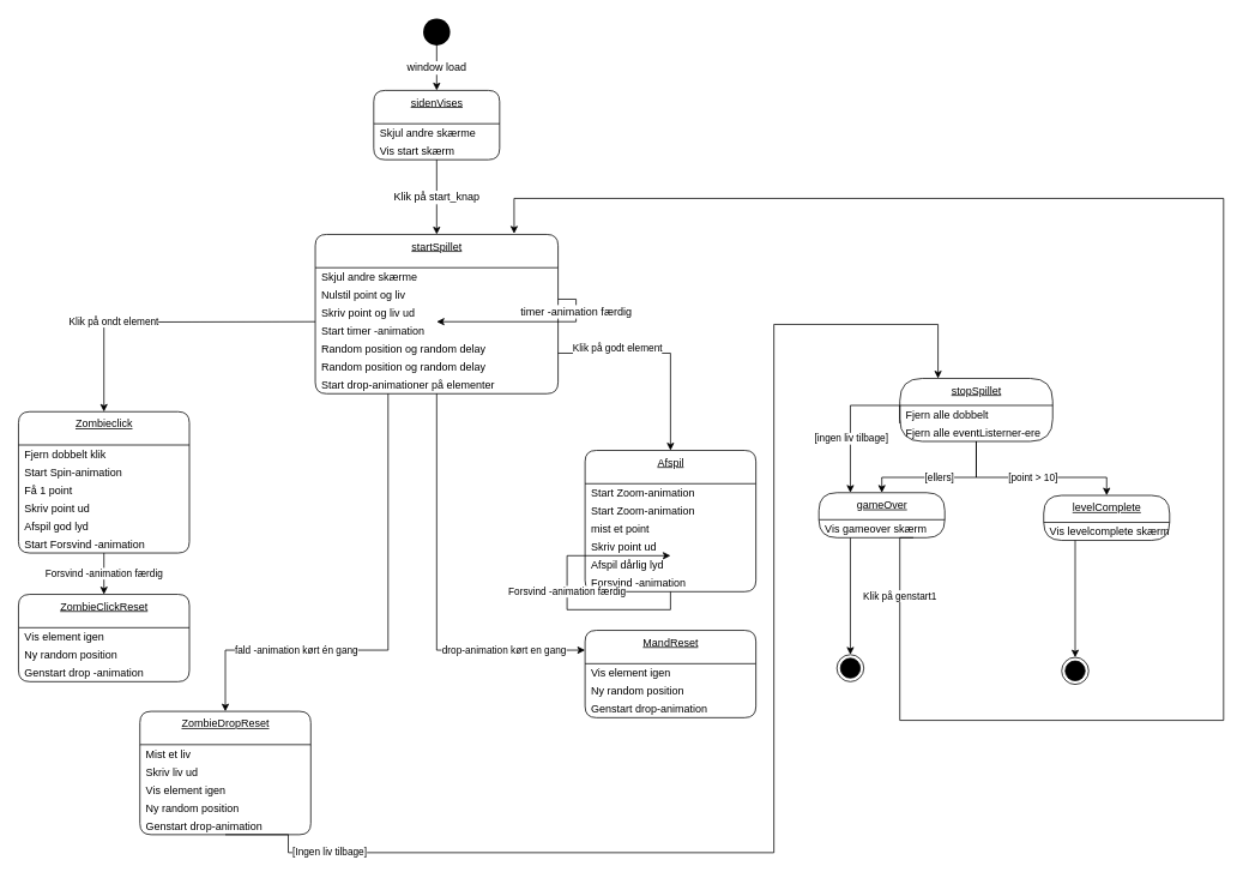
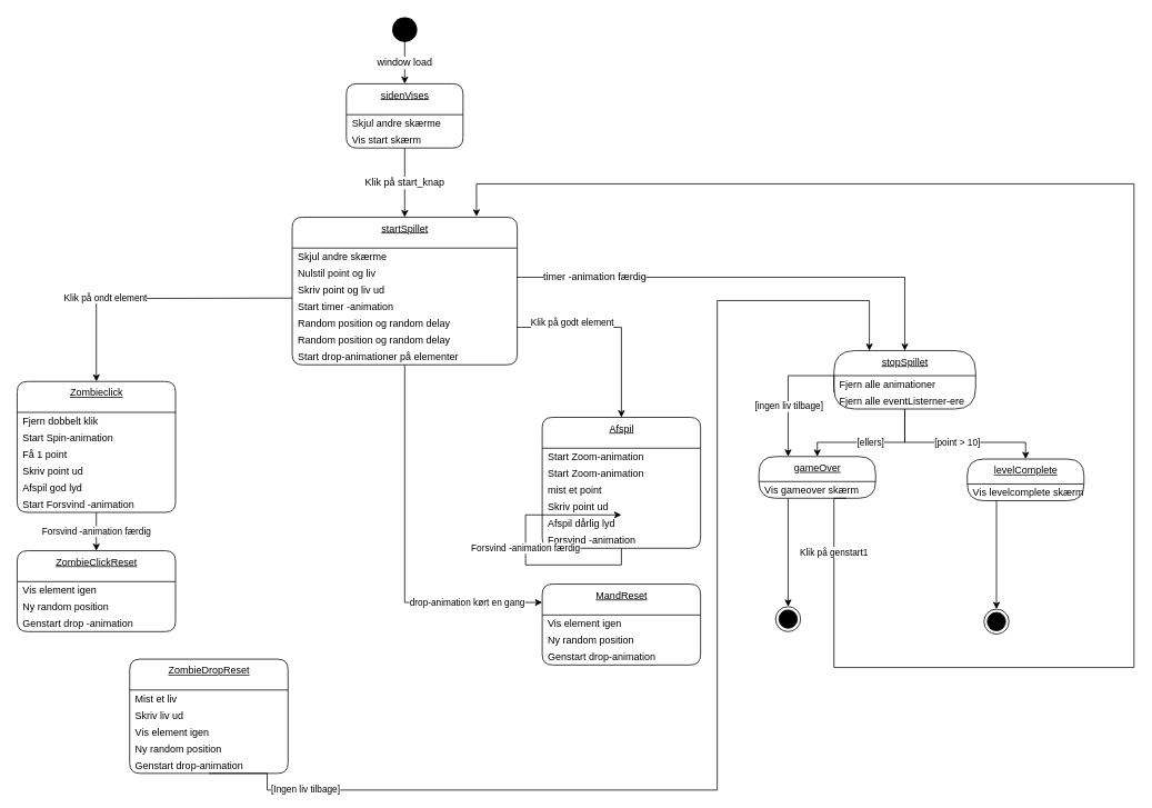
  <mxCell id="0" />
  <mxCell id="1" parent="0" />
  <mxCell id="2" value="&lt;span style=&quot;font-size: 12px&quot;&gt;window load&lt;/span&gt;" style="edgeStyle=orthogonalEdgeStyle;rounded=0;orthogonalLoop=1;jettySize=auto;html=1;exitX=0.5;exitY=1;exitDx=0;exitDy=0;entryX=0.5;entryY=0;entryDx=0;entryDy=0;" parent="1" source="3" target="20" edge="1"><mxGeometry relative="1" as="geometry"><mxPoint x="270" y="100" as="targetPoint" /></mxGeometry></mxCell>
  <mxCell id="3" value="" style="ellipse;fillColor=#000000;strokeColor=none;" parent="1" vertex="1"><mxGeometry x="470" width="30" height="30" as="geometry" y="20" /></mxCell>
  <mxCell id="4" value="startSpillet" style="swimlane;fontStyle=4;align=center;verticalAlign=top;childLayout=stackLayout;horizontal=1;startSize=37;horizontalStack=0;resizeParent=1;resizeParentMax=0;resizeLast=0;collapsible=0;marginBottom=0;html=1;rounded=1;absoluteArcSize=1;arcSize=25;" parent="1" vertex="1"><mxGeometry x="350" y="260" width="270" height="177" as="geometry" /></mxCell>
  <mxCell id="5" value="Skjul andre skærme" style="fillColor=none;strokeColor=none;align=left;verticalAlign=middle;spacingLeft=5;" parent="4" vertex="1"><mxGeometry y="37" width="270" height="20" as="geometry" /></mxCell>
  <mxCell id="6" value="Nulstil point og liv" style="fillColor=none;strokeColor=none;align=left;verticalAlign=middle;spacingLeft=5;" parent="4" vertex="1"><mxGeometry y="57" width="270" height="20" as="geometry" /></mxCell>
  <mxCell id="7" value="Skriv point og liv ud" style="fillColor=none;strokeColor=none;align=left;verticalAlign=middle;spacingLeft=5;" parent="4" vertex="1"><mxGeometry y="77" width="270" height="20" as="geometry" /></mxCell>
  <mxCell id="8" value="Start timer -animation" style="fillColor=none;strokeColor=none;align=left;verticalAlign=middle;spacingLeft=5;" parent="4" vertex="1"><mxGeometry y="97" width="270" height="20" as="geometry" /></mxCell>
  <mxCell id="9" value="Random position og random delay" style="fillColor=none;strokeColor=none;align=left;verticalAlign=middle;spacingLeft=5;" parent="4" vertex="1"><mxGeometry y="117" width="270" height="20" as="geometry" /></mxCell>
  <mxCell id="10" value="Random position og random delay" style="fillColor=none;strokeColor=none;align=left;verticalAlign=middle;spacingLeft=5;" parent="4" vertex="1"><mxGeometry y="137" width="270" height="20" as="geometry" /></mxCell>
  <mxCell id="11" value="Start drop-animationer på elementer" style="fillColor=none;strokeColor=none;align=left;verticalAlign=middle;spacingLeft=5;" parent="4" vertex="1"><mxGeometry y="157" width="270" height="20" as="geometry" /></mxCell>
  <mxCell id="12" value="&lt;span style=&quot;font-size: 12px&quot;&gt;Klik på start_knap&lt;/span&gt;" style="edgeStyle=orthogonalEdgeStyle;rounded=0;orthogonalLoop=1;jettySize=auto;html=1;exitX=0.5;exitY=1;exitDx=0;exitDy=0;entryX=0.5;entryY=0;entryDx=0;entryDy=0;" parent="1" source="22" target="4" edge="1"><mxGeometry relative="1" as="geometry"><mxPoint x="270" y="177" as="sourcePoint" /></mxGeometry></mxCell>
  <mxCell id="13" value="Zombieclick" style="swimlane;fontStyle=4;align=center;verticalAlign=top;childLayout=stackLayout;horizontal=1;startSize=37;horizontalStack=0;resizeParent=1;resizeParentMax=0;resizeLast=0;collapsible=0;marginBottom=0;html=1;rounded=1;absoluteArcSize=1;arcSize=25;" parent="1" vertex="1"><mxGeometry x="20" y="457" width="190" height="157" as="geometry" /></mxCell>
  <mxCell id="14" value="Fjern dobbelt klik" style="fillColor=none;strokeColor=none;align=left;verticalAlign=middle;spacingLeft=5;" parent="13" vertex="1"><mxGeometry y="37" width="190" height="20" as="geometry" /></mxCell>
  <mxCell id="15" value="Start Spin-animation" style="fillColor=none;strokeColor=none;align=left;verticalAlign=middle;spacingLeft=5;" parent="13" vertex="1"><mxGeometry y="57" width="190" height="20" as="geometry" /></mxCell>
  <mxCell id="16" value="Få 1 point" style="fillColor=none;strokeColor=none;align=left;verticalAlign=middle;spacingLeft=5;" parent="13" vertex="1"><mxGeometry y="77" width="190" height="20" as="geometry" /></mxCell>
  <mxCell id="17" value="Skriv point ud" style="fillColor=none;strokeColor=none;align=left;verticalAlign=middle;spacingLeft=5;" parent="13" vertex="1"><mxGeometry y="97" width="190" height="20" as="geometry" /></mxCell>
  <mxCell id="18" value="Afspil god lyd" style="fillColor=none;strokeColor=none;align=left;verticalAlign=middle;spacingLeft=5;" parent="13" vertex="1"><mxGeometry y="117" width="190" height="20" as="geometry" /></mxCell>
  <mxCell id="19" value="Start Forsvind -animation" style="fillColor=none;strokeColor=none;align=left;verticalAlign=middle;spacingLeft=5;" parent="13" vertex="1"><mxGeometry y="137" width="190" height="20" as="geometry" /></mxCell>
  <mxCell id="20" value="sidenVises" style="swimlane;fontStyle=4;align=center;verticalAlign=top;childLayout=stackLayout;horizontal=1;startSize=37;horizontalStack=0;resizeParent=1;resizeParentMax=0;resizeLast=0;collapsible=0;marginBottom=0;html=1;rounded=1;absoluteArcSize=1;arcSize=25;" parent="1" vertex="1"><mxGeometry x="415" y="100" width="140" height="77" as="geometry" /></mxCell>
  <mxCell id="21" value="Skjul andre skærme" style="fillColor=none;strokeColor=none;align=left;verticalAlign=middle;spacingLeft=5;" parent="20" vertex="1"><mxGeometry y="37" width="140" height="20" as="geometry" /></mxCell>
  <mxCell id="22" value="Vis start skærm" style="fillColor=none;strokeColor=none;align=left;verticalAlign=middle;spacingLeft=5;" parent="20" vertex="1"><mxGeometry y="57" width="140" height="20" as="geometry" /></mxCell>
  <mxCell id="23" value="ZombieClickReset" style="swimlane;fontStyle=4;align=center;verticalAlign=top;childLayout=stackLayout;horizontal=1;startSize=37;horizontalStack=0;resizeParent=1;resizeParentMax=0;resizeLast=0;collapsible=0;marginBottom=0;html=1;rounded=1;absoluteArcSize=1;arcSize=25;" parent="1" vertex="1"><mxGeometry x="20" y="660" width="190" height="97" as="geometry" /></mxCell>
  <mxCell id="24" value="Vis element igen" style="fillColor=none;strokeColor=none;align=left;verticalAlign=middle;spacingLeft=5;" parent="23" vertex="1"><mxGeometry y="37" width="190" height="20" as="geometry" /></mxCell>
  <mxCell id="25" value="Ny random position" style="fillColor=none;strokeColor=none;align=left;verticalAlign=middle;spacingLeft=5;" parent="23" vertex="1"><mxGeometry y="57" width="190" height="20" as="geometry" /></mxCell>
  <mxCell id="26" value="Genstart drop -animation" style="fillColor=none;strokeColor=none;align=left;verticalAlign=middle;spacingLeft=5;" parent="23" vertex="1"><mxGeometry y="77" width="190" height="20" as="geometry" /></mxCell>
  <mxCell id="27" value="Forsvind -animation færdig" style="edgeStyle=orthogonalEdgeStyle;rounded=0;orthogonalLoop=1;jettySize=auto;html=1;exitX=0.5;exitY=1;exitDx=0;exitDy=0;entryX=0.5;entryY=0;entryDx=0;entryDy=0;" parent="1" source="19" target="23" edge="1"><mxGeometry relative="1" as="geometry" /></mxCell>
  <mxCell id="28" value="Klik på ondt element" style="edgeStyle=orthogonalEdgeStyle;rounded=0;orthogonalLoop=1;jettySize=auto;html=1;exitX=0;exitY=0;exitDx=0;exitDy=0;entryX=0.5;entryY=0;entryDx=0;entryDy=0;" parent="1" target="13" edge="1"><mxGeometry x="0.334" relative="1" as="geometry"><mxPoint x="-1" as="offset" /><mxPoint x="350" y="357" as="sourcePoint" /></mxGeometry></mxCell>
- <mxCell id="29" value="fald -animation kørt én gang" style="edgeStyle=orthogonalEdgeStyle;rounded=0;orthogonalLoop=1;jettySize=auto;html=1;entryX=0.5;entryY=0;entryDx=0;entryDy=0;" parent="1" source="11" target="61" edge="1"><mxGeometry x="0.445" relative="1" as="geometry"><mxPoint x="486" y="457" as="sourcePoint" /><mxPoint x="281" y="790" as="targetPoint" /><Array as="points"><mxPoint x="431" y="722" /><mxPoint x="250" y="722" /></Array><mxPoint x="-1" as="offset" /></mxGeometry></mxCell>
  <mxCell id="30" value="Afspil" style="swimlane;fontStyle=4;align=center;verticalAlign=top;childLayout=stackLayout;horizontal=1;startSize=37;horizontalStack=0;resizeParent=1;resizeParentMax=0;resizeLast=0;collapsible=0;marginBottom=0;html=1;rounded=1;absoluteArcSize=1;arcSize=25;" parent="1" vertex="1"><mxGeometry x="650" y="500" width="190" height="157" as="geometry" /></mxCell>
  <mxCell id="31" value="Start Zoom-animation" style="fillColor=none;strokeColor=none;align=left;verticalAlign=middle;spacingLeft=5;" parent="30" vertex="1"><mxGeometry y="37" width="190" height="20" as="geometry" /></mxCell>
  <mxCell id="32" value="Start Zoom-animation" style="fillColor=none;strokeColor=none;align=left;verticalAlign=middle;spacingLeft=5;" parent="30" vertex="1"><mxGeometry y="57" width="190" height="20" as="geometry" /></mxCell>
  <mxCell id="33" value="mist et point" style="fillColor=none;strokeColor=none;align=left;verticalAlign=middle;spacingLeft=5;" parent="30" vertex="1"><mxGeometry y="77" width="190" height="20" as="geometry" /></mxCell>
  <mxCell id="34" value="Skriv point ud" style="fillColor=none;strokeColor=none;align=left;verticalAlign=middle;spacingLeft=5;" parent="30" vertex="1"><mxGeometry y="97" width="190" height="20" as="geometry" /></mxCell>
  <mxCell id="35" value="Afspil dårlig lyd" style="fillColor=none;strokeColor=none;align=left;verticalAlign=middle;spacingLeft=5;" parent="30" vertex="1"><mxGeometry y="117" width="190" height="20" as="geometry" /></mxCell>
  <mxCell id="36" value="Forsvind -animation" style="fillColor=none;strokeColor=none;align=left;verticalAlign=middle;spacingLeft=5;" parent="30" vertex="1"><mxGeometry y="137" width="190" height="20" as="geometry" /></mxCell>
  <mxCell id="37" value="MandReset" style="swimlane;fontStyle=4;align=center;verticalAlign=top;childLayout=stackLayout;horizontal=1;startSize=37;horizontalStack=0;resizeParent=1;resizeParentMax=0;resizeLast=0;collapsible=0;marginBottom=0;html=1;rounded=1;absoluteArcSize=1;arcSize=25;" parent="1" vertex="1"><mxGeometry x="650" y="700" width="190" height="97" as="geometry" /></mxCell>
  <mxCell id="38" value="Vis element igen" style="fillColor=none;strokeColor=none;align=left;verticalAlign=middle;spacingLeft=5;" parent="37" vertex="1"><mxGeometry y="37" width="190" height="20" as="geometry" /></mxCell>
  <mxCell id="39" value="Ny random position" style="fillColor=none;strokeColor=none;align=left;verticalAlign=middle;spacingLeft=5;" parent="37" vertex="1"><mxGeometry y="57" width="190" height="20" as="geometry" /></mxCell>
  <mxCell id="40" value="Genstart drop-animation" style="fillColor=none;strokeColor=none;align=left;verticalAlign=middle;spacingLeft=5;" parent="37" vertex="1"><mxGeometry y="77" width="190" height="20" as="geometry" /></mxCell>
  <mxCell id="41" value="Forsvind -animation færdig" style="edgeStyle=orthogonalEdgeStyle;rounded=0;orthogonalLoop=1;jettySize=auto;html=1;exitX=0.5;exitY=1;exitDx=0;exitDy=0;" parent="1" source="36" target="35" edge="1"><mxGeometry relative="1" as="geometry" /></mxCell>
  <mxCell id="42" value="Klik på godt element" style="edgeStyle=orthogonalEdgeStyle;rounded=0;orthogonalLoop=1;jettySize=auto;html=1;exitX=1;exitY=0.75;exitDx=0;exitDy=0;entryX=0.5;entryY=0;entryDx=0;entryDy=0;" parent="1" source="9" target="30" edge="1"><mxGeometry x="-0.435" y="5" relative="1" as="geometry"><mxPoint as="offset" /></mxGeometry></mxCell>
  <mxCell id="43" value="drop-animation kørt en gang" style="edgeStyle=orthogonalEdgeStyle;rounded=0;orthogonalLoop=1;jettySize=auto;html=1;exitX=0.5;exitY=1;exitDx=0;exitDy=0;entryX=0;entryY=0.25;entryDx=0;entryDy=0;" parent="1" source="11" edge="1"><mxGeometry x="0.6" relative="1" as="geometry"><mxPoint x="504.17" y="457.26" as="sourcePoint" /><mxPoint x="650" y="722" as="targetPoint" /><Array as="points"><mxPoint x="485" y="722" /></Array><mxPoint as="offset" /></mxGeometry></mxCell>
- <mxCell id="44" value="&lt;span style=&quot;font-size: 12px&quot;&gt;timer -animation færdig&lt;/span&gt;" style="edgeStyle=orthogonalEdgeStyle;rounded=0;orthogonalLoop=1;jettySize=auto;html=1;exitX=1;exitY=0.75;exitDx=0;exitDy=0;" parent="1" source="6" target="7" edge="1"><mxGeometry x="-0.665" relative="1" as="geometry"><mxPoint x="750" y="140" as="sourcePoint" /><mxPoint x="775" y="107" as="targetPoint" /><mxPoint as="offset" /></mxGeometry></mxCell>
+ <mxCell id="44" value="&lt;span style=&quot;font-size: 12px&quot;&gt;timer -animation færdig&lt;/span&gt;" style="edgeStyle=orthogonalEdgeStyle;rounded=0;orthogonalLoop=1;jettySize=auto;html=1;entryX=0.5;entryY=0;entryDx=0;entryDy=0;exitX=1;exitY=0.75;exitDx=0;exitDy=0;" parent="1" source="6" target="45" edge="1"><mxGeometry x="-0.665" relative="1" as="geometry"><mxPoint x="750" y="140" as="sourcePoint" /><mxPoint x="775" y="107" as="targetPoint" /><mxPoint as="offset" /></mxGeometry></mxCell>
  <mxCell id="45" value="stopSpillet" style="swimlane;fontStyle=4;align=center;verticalAlign=top;childLayout=stackLayout;horizontal=1;startSize=30;horizontalStack=0;resizeParent=1;resizeParentMax=0;resizeLast=0;collapsible=0;marginBottom=0;html=1;rounded=1;absoluteArcSize=1;arcSize=50;" parent="1" vertex="1"><mxGeometry x="1000" y="420" width="170" height="70" as="geometry" /></mxCell>
- <mxCell id="46" value="Fjern alle dobbelt" style="fillColor=none;strokeColor=none;align=left;verticalAlign=middle;spacingLeft=5;" parent="45" vertex="1"><mxGeometry y="30" width="170" height="20" as="geometry" /></mxCell>
+ <mxCell id="46" value="Fjern alle animationer" style="fillColor=none;strokeColor=none;align=left;verticalAlign=middle;spacingLeft=5;" parent="45" vertex="1"><mxGeometry y="30" width="170" height="20" as="geometry" /></mxCell>
  <mxCell id="47" value="Fjern alle eventListerner-ere" style="fillColor=none;strokeColor=none;align=left;verticalAlign=middle;spacingLeft=5;" parent="45" vertex="1"><mxGeometry y="50" width="170" height="20" as="geometry" /></mxCell>
  <mxCell id="48" value="[point &amp;gt; 10]" style="edgeStyle=orthogonalEdgeStyle;rounded=0;orthogonalLoop=1;jettySize=auto;html=1;exitX=0.5;exitY=1;exitDx=0;exitDy=0;entryX=0.5;entryY=0;entryDx=0;entryDy=0;" parent="1" source="47" target="49" edge="1"><mxGeometry relative="1" as="geometry"><mxPoint x="1070" y="540" as="targetPoint" /><Array as="points"><mxPoint x="1085" y="530" /><mxPoint x="1230" y="530" /></Array></mxGeometry></mxCell>
  <mxCell id="49" value="levelComplete" style="swimlane;fontStyle=4;align=center;verticalAlign=top;childLayout=stackLayout;horizontal=1;startSize=30;horizontalStack=0;resizeParent=1;resizeParentMax=0;resizeLast=0;collapsible=0;marginBottom=0;html=1;rounded=1;absoluteArcSize=1;arcSize=92;" parent="1" vertex="1"><mxGeometry x="1160" y="550" width="140" height="50" as="geometry" /></mxCell>
  <mxCell id="50" value="Vis levelcomplete skærm" style="fillColor=none;strokeColor=none;align=left;verticalAlign=middle;spacingLeft=5;" parent="49" vertex="1"><mxGeometry y="30" width="140" height="20" as="geometry" /></mxCell>
  <mxCell id="51" style="edgeStyle=orthogonalEdgeStyle;rounded=0;orthogonalLoop=1;jettySize=auto;html=1;exitX=0.25;exitY=1;exitDx=0;exitDy=0;entryX=0.5;entryY=0;entryDx=0;entryDy=0;" parent="1" source="50" target="58" edge="1"><mxGeometry relative="1" as="geometry"><mxPoint x="1195" y="640" as="targetPoint" /></mxGeometry></mxCell>
  <mxCell id="52" value="gameOver" style="swimlane;fontStyle=4;align=center;verticalAlign=top;childLayout=stackLayout;horizontal=1;startSize=30;horizontalStack=0;resizeParent=1;resizeParentMax=0;resizeLast=0;collapsible=0;marginBottom=0;html=1;rounded=1;absoluteArcSize=1;arcSize=92;" parent="1" vertex="1"><mxGeometry x="910" y="547" width="140" height="50" as="geometry" /></mxCell>
  <mxCell id="53" value="Vis gameover skærm" style="fillColor=none;strokeColor=none;align=left;verticalAlign=middle;spacingLeft=5;" parent="52" vertex="1"><mxGeometry y="30" width="140" height="20" as="geometry" /></mxCell>
  <mxCell id="54" value="[ellers]" style="edgeStyle=orthogonalEdgeStyle;rounded=0;orthogonalLoop=1;jettySize=auto;html=1;exitX=0.5;exitY=1;exitDx=0;exitDy=0;entryX=0.5;entryY=0;entryDx=0;entryDy=0;" parent="1" source="47" target="52" edge="1"><mxGeometry relative="1" as="geometry"><mxPoint x="984" y="550" as="targetPoint" /><Array as="points"><mxPoint x="1085" y="530" /><mxPoint x="980" y="530" /></Array></mxGeometry></mxCell>
  <mxCell id="55" style="edgeStyle=orthogonalEdgeStyle;rounded=0;orthogonalLoop=1;jettySize=auto;html=1;exitX=0;exitY=0;exitDx=0;exitDy=0;entryX=0.25;entryY=0;entryDx=0;entryDy=0;" parent="1" source="47" target="52" edge="1"><mxGeometry relative="1" as="geometry"><mxPoint x="949" y="550" as="targetPoint" /></mxGeometry></mxCell>
  <mxCell id="56" value="[ingen liv tilbage]" style="edgeLabel;html=1;align=center;verticalAlign=middle;resizable=0;points=[];" parent="55" vertex="1" connectable="0"><mxGeometry x="0.285" relative="1" as="geometry"><mxPoint as="offset" /></mxGeometry></mxCell>
  <mxCell id="57" value="" style="ellipse;html=1;shape=endState;fillColor=#000000;strokeColor=#000000;" parent="1" vertex="1"><mxGeometry x="930" y="727" width="30" height="30" as="geometry" /></mxCell>
  <mxCell id="58" value="" style="ellipse;html=1;shape=endState;fillColor=#000000;strokeColor=#000000;" parent="1" vertex="1"><mxGeometry x="1180" y="730" width="30" height="30" as="geometry" /></mxCell>
  <mxCell id="59" value="Klik på genstart1" style="edgeStyle=orthogonalEdgeStyle;rounded=0;orthogonalLoop=1;jettySize=auto;html=1;exitX=0.75;exitY=1;exitDx=0;exitDy=0;entryX=0.819;entryY=-0.005;entryDx=0;entryDy=0;entryPerimeter=0;" parent="1" source="53" target="4" edge="1"><mxGeometry x="-0.918" relative="1" as="geometry"><mxPoint x="720" y="283" as="targetPoint" /><Array as="points"><mxPoint x="1000" y="597" /><mxPoint x="1000" y="800" /><mxPoint x="1360" y="800" /><mxPoint x="1360" y="220" /><mxPoint x="571" y="220" /></Array><mxPoint y="-1" as="offset" /></mxGeometry></mxCell>
  <mxCell id="60" style="edgeStyle=orthogonalEdgeStyle;rounded=0;orthogonalLoop=1;jettySize=auto;html=1;exitX=0.25;exitY=1;exitDx=0;exitDy=0;entryX=0.5;entryY=0;entryDx=0;entryDy=0;" parent="1" source="53" target="57" edge="1"><mxGeometry relative="1" as="geometry" /></mxCell>
  <mxCell id="61" value="ZombieDropReset" style="swimlane;fontStyle=4;align=center;verticalAlign=top;childLayout=stackLayout;horizontal=1;startSize=37;horizontalStack=0;resizeParent=1;resizeParentMax=0;resizeLast=0;collapsible=0;marginBottom=0;html=1;rounded=1;absoluteArcSize=1;arcSize=25;" parent="1" vertex="1"><mxGeometry x="155" y="790" width="190" height="137" as="geometry" /></mxCell>
  <mxCell id="62" value="Mist et liv" style="fillColor=none;strokeColor=none;align=left;verticalAlign=middle;spacingLeft=5;" parent="61" vertex="1"><mxGeometry y="37" width="190" height="20" as="geometry" /></mxCell>
  <mxCell id="63" value="Skriv liv ud" style="fillColor=none;strokeColor=none;align=left;verticalAlign=middle;spacingLeft=5;" parent="61" vertex="1"><mxGeometry y="57" width="190" height="20" as="geometry" /></mxCell>
  <mxCell id="64" value="Vis element igen" style="fillColor=none;strokeColor=none;align=left;verticalAlign=middle;spacingLeft=5;" parent="61" vertex="1"><mxGeometry y="77" width="190" height="20" as="geometry" /></mxCell>
  <mxCell id="65" value="Ny random position" style="fillColor=none;strokeColor=none;align=left;verticalAlign=middle;spacingLeft=5;" parent="61" vertex="1"><mxGeometry y="97" width="190" height="20" as="geometry" /></mxCell>
  <mxCell id="66" value="Genstart drop-animation" style="fillColor=none;strokeColor=none;align=left;verticalAlign=middle;spacingLeft=5;" parent="61" vertex="1"><mxGeometry y="117" width="190" height="20" as="geometry" /></mxCell>
  <mxCell id="67" value="[Ingen liv tilbage]" style="edgeStyle=orthogonalEdgeStyle;rounded=0;orthogonalLoop=1;jettySize=auto;html=1;exitX=0.5;exitY=1;exitDx=0;exitDy=0;entryX=0.25;entryY=0;entryDx=0;entryDy=0;" parent="1" source="66" target="45" edge="1"><mxGeometry x="-0.813" relative="1" as="geometry"><mxPoint x="880" y="890" as="targetPoint" /><Array as="points"><mxPoint x="320" y="947" /><mxPoint x="860" y="947" /><mxPoint x="860" y="360" /><mxPoint x="1043" y="360" /></Array><mxPoint as="offset" /></mxGeometry></mxCell>
